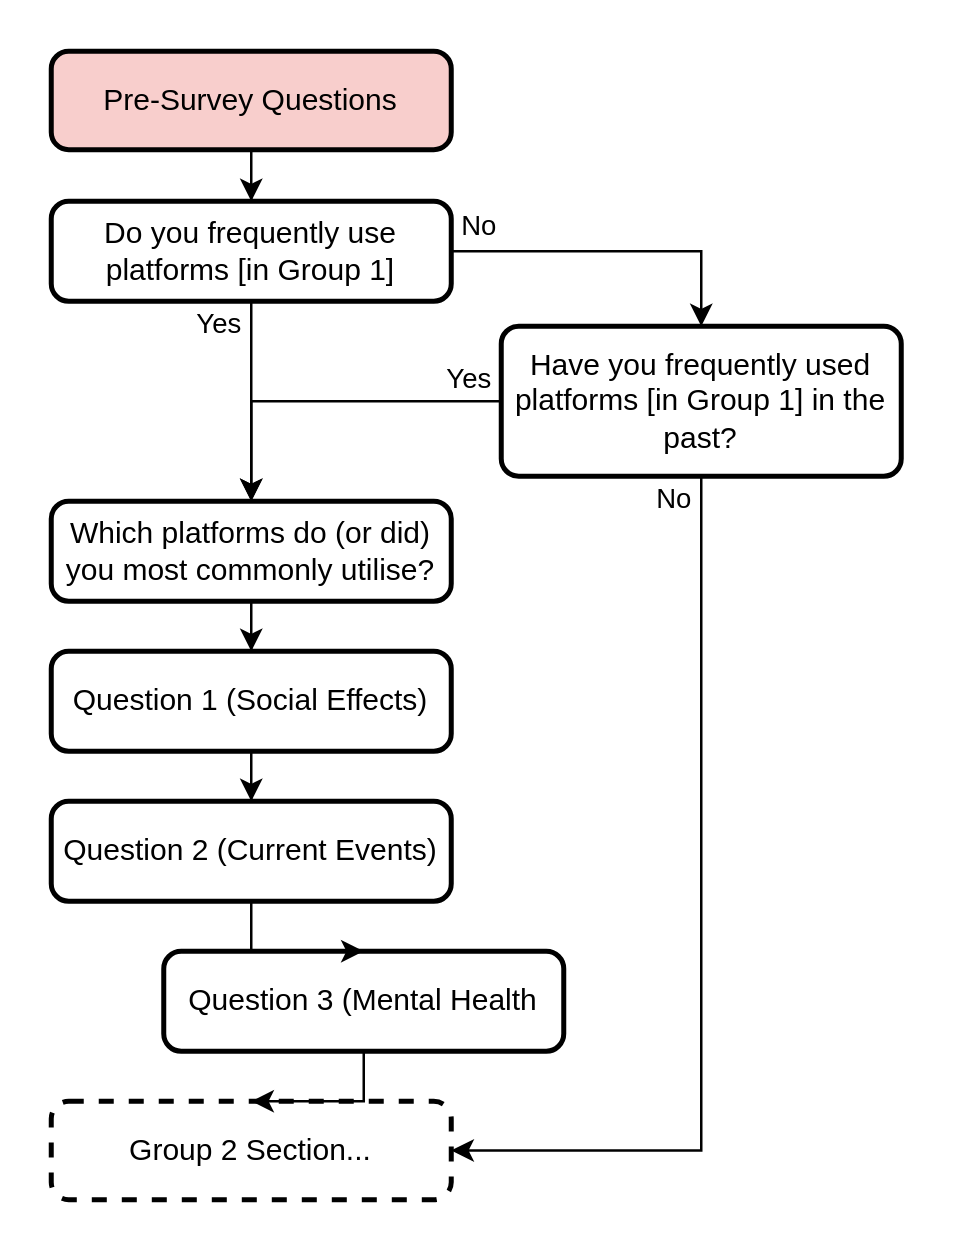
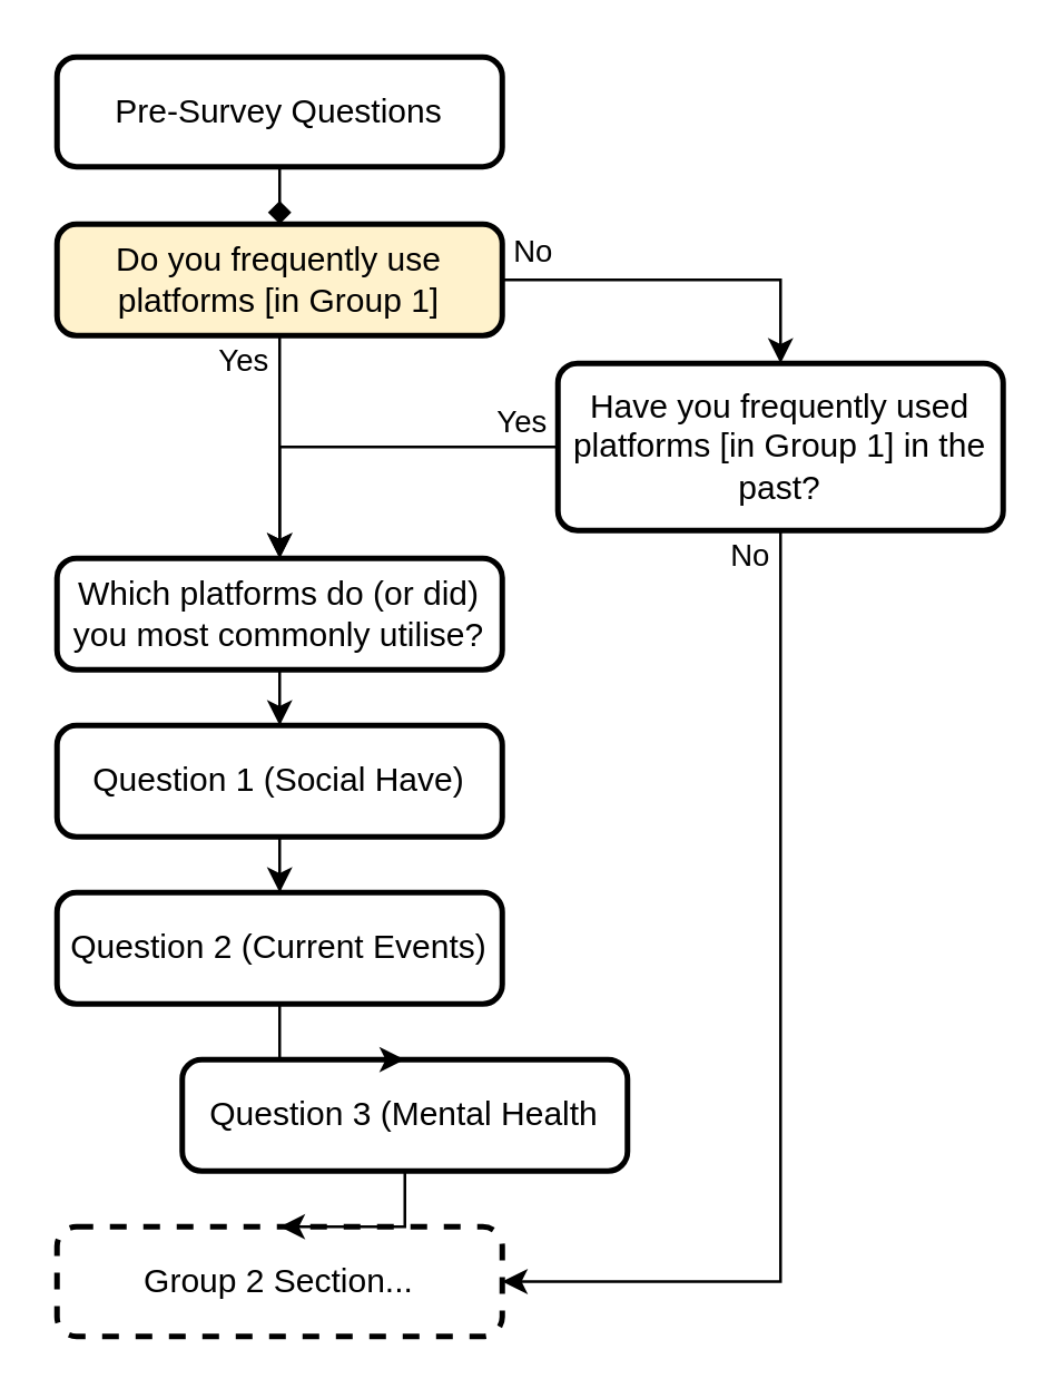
  <mxCell id="0" />
  <mxCell id="1" parent="0" />
  <mxCell id="2" value="" style="group;verticalAlign=middle;" vertex="1" connectable="0" parent="1"><mxGeometry x="20" y="20" width="340" height="459.37" as="geometry" /></mxCell>
- <mxCell id="3" value="Pre-Survey Questions" style="rounded=1;whiteSpace=wrap;html=1;absoluteArcSize=1;arcSize=14;strokeWidth=2;verticalAlign=middle;fillColor=#f8cecc;" vertex="1" parent="2"><mxGeometry width="160" height="39.37" as="geometry" /></mxCell>
+ <mxCell id="3" value="Pre-Survey Questions" style="rounded=1;whiteSpace=wrap;html=1;absoluteArcSize=1;arcSize=14;strokeWidth=2;verticalAlign=middle;" vertex="1" parent="2"><mxGeometry width="160" height="39.37" as="geometry" /></mxCell>
  <mxCell id="4" style="edgeStyle=orthogonalEdgeStyle;rounded=0;orthogonalLoop=1;jettySize=auto;html=1;verticalAlign=middle;" edge="1" parent="2" source="5"><mxGeometry relative="1" as="geometry"><mxPoint x="80" y="180" as="targetPoint" /></mxGeometry></mxCell>
- <mxCell id="5" value="Do you frequently use platforms [in Group 1]" style="rounded=1;whiteSpace=wrap;html=1;absoluteArcSize=1;arcSize=14;strokeWidth=2;verticalAlign=middle;" vertex="1" parent="2"><mxGeometry y="60" width="160" height="40" as="geometry" /></mxCell>
- <mxCell id="6" style="edgeStyle=orthogonalEdgeStyle;rounded=0;orthogonalLoop=1;jettySize=auto;html=1;entryX=0.5;entryY=0;entryDx=0;entryDy=0;verticalAlign=middle;" edge="1" parent="2" source="3" target="5"><mxGeometry relative="1" as="geometry" /></mxCell>
+ <mxCell id="5" value="Do you frequently use platforms [in Group 1]" style="rounded=1;whiteSpace=wrap;html=1;absoluteArcSize=1;arcSize=14;strokeWidth=2;verticalAlign=middle;fillColor=#fff2cc;" vertex="1" parent="2"><mxGeometry y="60" width="160" height="40" as="geometry" /></mxCell>
+ <mxCell id="6" style="edgeStyle=orthogonalEdgeStyle;rounded=0;orthogonalLoop=1;jettySize=auto;html=1;entryX=0.5;entryY=0;entryDx=0;entryDy=0;verticalAlign=middle;endArrow=diamond;" edge="1" parent="2" source="3" target="5"><mxGeometry relative="1" as="geometry" /></mxCell>
  <mxCell id="7" value="Have you frequently used platforms [in Group 1] in the past?" style="rounded=1;whiteSpace=wrap;html=1;absoluteArcSize=1;arcSize=14;strokeWidth=2;verticalAlign=middle;" vertex="1" parent="2"><mxGeometry x="180" y="110" width="160" height="60" as="geometry" /></mxCell>
  <mxCell id="8" style="edgeStyle=orthogonalEdgeStyle;rounded=0;orthogonalLoop=1;jettySize=auto;html=1;entryX=0.5;entryY=0;entryDx=0;entryDy=0;verticalAlign=middle;" edge="1" parent="2" source="5" target="7"><mxGeometry relative="1" as="geometry" /></mxCell>
  <mxCell id="9" value="No" style="edgeLabel;html=1;align=center;verticalAlign=middle;resizable=0;points=[];" vertex="1" connectable="0" parent="8"><mxGeometry x="-0.09" y="-2" relative="1" as="geometry"><mxPoint x="-48.43" y="-12.03" as="offset" /></mxGeometry></mxCell>
  <mxCell id="10" value="Yes" style="edgeLabel;html=1;align=center;verticalAlign=middle;resizable=0;points=[];" vertex="1" connectable="0" parent="2"><mxGeometry x="80" y="120.999" as="geometry"><mxPoint x="-14" y="-12.03" as="offset" /></mxGeometry></mxCell>
  <mxCell id="11" value="Which platforms do (or did) you most commonly utilise?" style="rounded=1;whiteSpace=wrap;html=1;absoluteArcSize=1;arcSize=14;strokeWidth=2;verticalAlign=middle;" vertex="1" parent="2"><mxGeometry y="180" width="160" height="40" as="geometry" /></mxCell>
  <mxCell id="12" style="edgeStyle=orthogonalEdgeStyle;rounded=0;orthogonalLoop=1;jettySize=auto;html=1;verticalAlign=middle;" edge="1" parent="2" source="7"><mxGeometry relative="1" as="geometry"><mxPoint x="80" y="180" as="targetPoint" /><Array as="points"><mxPoint x="80" y="140" /><mxPoint x="80" y="180" /></Array></mxGeometry></mxCell>
  <mxCell id="13" value="Yes" style="edgeLabel;html=1;align=center;verticalAlign=middle;resizable=0;points=[];" vertex="1" connectable="0" parent="2"><mxGeometry x="180" y="142.999" as="geometry"><mxPoint x="-14" y="-12.03" as="offset" /></mxGeometry></mxCell>
- <mxCell id="14" value="Question 1 (Social Effects)" style="rounded=1;whiteSpace=wrap;html=1;absoluteArcSize=1;arcSize=14;strokeWidth=2;verticalAlign=middle;" vertex="1" parent="2"><mxGeometry y="240" width="160" height="40" as="geometry" /></mxCell>
+ <mxCell id="14" value="Question 1 (Social Have)" style="rounded=1;whiteSpace=wrap;html=1;absoluteArcSize=1;arcSize=14;strokeWidth=2;verticalAlign=middle;" vertex="1" parent="2"><mxGeometry y="240" width="160" height="40" as="geometry" /></mxCell>
  <mxCell id="15" style="edgeStyle=orthogonalEdgeStyle;rounded=0;orthogonalLoop=1;jettySize=auto;html=1;entryX=0.5;entryY=0;entryDx=0;entryDy=0;verticalAlign=middle;" edge="1" parent="2" source="11" target="14"><mxGeometry relative="1" as="geometry" /></mxCell>
  <mxCell id="16" value="Question 2 (Current Events)" style="rounded=1;whiteSpace=wrap;html=1;absoluteArcSize=1;arcSize=14;strokeWidth=2;verticalAlign=middle;" vertex="1" parent="2"><mxGeometry y="300" width="160" height="40" as="geometry" /></mxCell>
  <mxCell id="17" style="edgeStyle=orthogonalEdgeStyle;rounded=0;orthogonalLoop=1;jettySize=auto;html=1;entryX=0.5;entryY=0;entryDx=0;entryDy=0;verticalAlign=middle;" edge="1" parent="2" source="14" target="16"><mxGeometry relative="1" as="geometry" /></mxCell>
  <mxCell id="18" value="Question 3 (Mental Health" style="rounded=1;whiteSpace=wrap;html=1;absoluteArcSize=1;arcSize=14;strokeWidth=2;verticalAlign=middle;" vertex="1" parent="2"><mxGeometry x="45" y="360" width="160" height="40" as="geometry" /></mxCell>
  <mxCell id="19" style="edgeStyle=orthogonalEdgeStyle;rounded=0;orthogonalLoop=1;jettySize=auto;html=1;entryX=0.5;entryY=0;entryDx=0;entryDy=0;verticalAlign=middle;" edge="1" parent="2" source="16" target="18"><mxGeometry relative="1" as="geometry" /></mxCell>
  <mxCell id="20" value="Group 2 Section..." style="rounded=1;whiteSpace=wrap;html=1;absoluteArcSize=1;arcSize=14;strokeWidth=2;verticalAlign=middle;dashed=1;" vertex="1" parent="2"><mxGeometry y="420" width="160" height="39.37" as="geometry" /></mxCell>
  <mxCell id="21" style="edgeStyle=orthogonalEdgeStyle;rounded=0;orthogonalLoop=1;jettySize=auto;html=1;entryX=1;entryY=0.5;entryDx=0;entryDy=0;verticalAlign=middle;exitX=0.5;exitY=1;exitDx=0;exitDy=0;" edge="1" parent="2" source="7" target="20"><mxGeometry relative="1" as="geometry"><Array as="points"><mxPoint x="260" y="440" /></Array></mxGeometry></mxCell>
  <mxCell id="22" style="edgeStyle=orthogonalEdgeStyle;rounded=0;orthogonalLoop=1;jettySize=auto;html=1;entryX=0.5;entryY=0;entryDx=0;entryDy=0;verticalAlign=middle;" edge="1" parent="2" source="18" target="20"><mxGeometry relative="1" as="geometry" /></mxCell>
  <mxCell id="23" value="No" style="edgeLabel;html=1;align=center;verticalAlign=middle;resizable=0;points=[];" vertex="1" connectable="0" parent="2"><mxGeometry x="262.999" y="190.999" as="geometry"><mxPoint x="-14" y="-12.03" as="offset" /></mxGeometry></mxCell>
